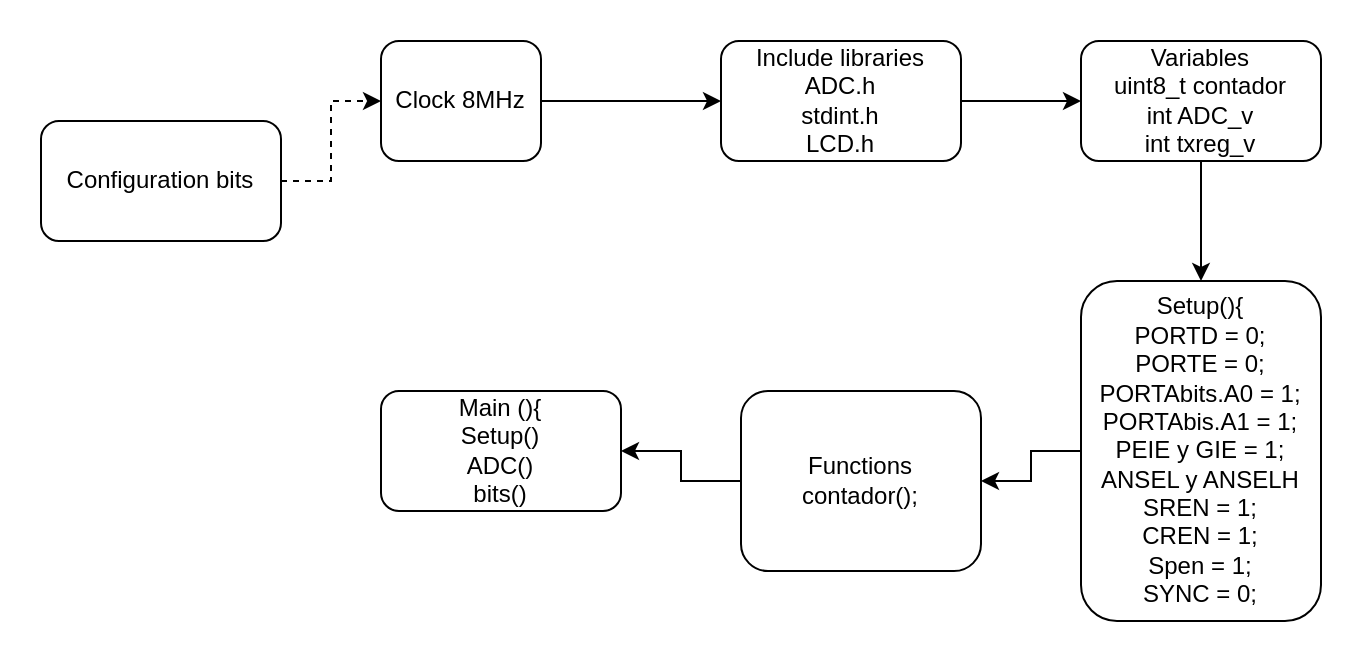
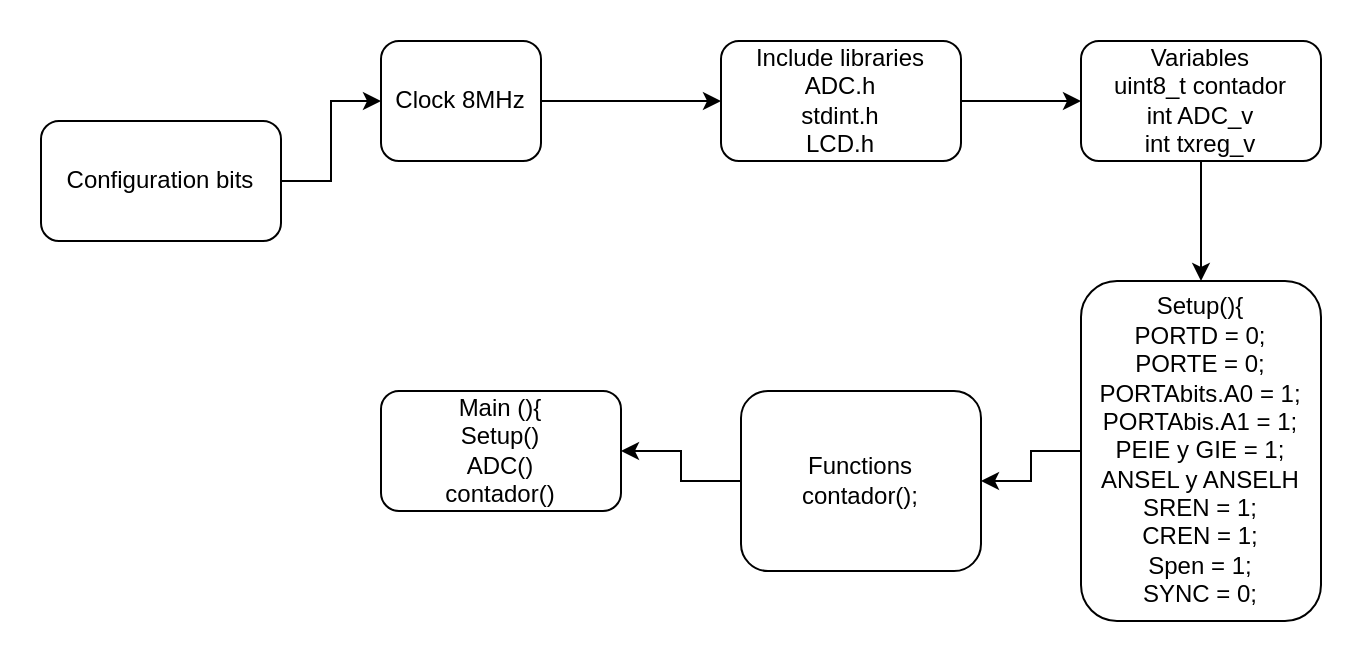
  <mxCell id="0" />
  <mxCell id="1" parent="0" />
- <mxCell id="2" value="" style="edgeStyle=orthogonalEdgeStyle;rounded=0;orthogonalLoop=1;jettySize=auto;html=1;dashed=1;" edge="1" parent="1" source="3" target="5"><mxGeometry relative="1" as="geometry" /></mxCell>
+ <mxCell id="2" value="" style="edgeStyle=orthogonalEdgeStyle;rounded=0;orthogonalLoop=1;jettySize=auto;html=1;" edge="1" parent="1" source="3" target="5"><mxGeometry relative="1" as="geometry" /></mxCell>
  <mxCell id="3" value="Configuration bits" style="rounded=1;whiteSpace=wrap;html=1;" vertex="1" parent="1"><mxGeometry x="20" y="60" width="120" height="60" as="geometry" /></mxCell>
  <mxCell id="4" value="" style="edgeStyle=orthogonalEdgeStyle;rounded=0;orthogonalLoop=1;jettySize=auto;html=1;" edge="1" parent="1" source="5" target="7"><mxGeometry relative="1" as="geometry" /></mxCell>
  <mxCell id="5" value="Clock 8MHz" style="rounded=1;whiteSpace=wrap;html=1;" vertex="1" parent="1"><mxGeometry x="190" y="20" width="80" height="60" as="geometry" /></mxCell>
  <mxCell id="6" value="" style="edgeStyle=orthogonalEdgeStyle;rounded=0;orthogonalLoop=1;jettySize=auto;html=1;" edge="1" parent="1" source="7" target="9"><mxGeometry relative="1" as="geometry" /></mxCell>
  <mxCell id="7" value="Include libraries&lt;br&gt;ADC.h&lt;br&gt;stdint.h&lt;br&gt;LCD.h" style="rounded=1;whiteSpace=wrap;html=1;" vertex="1" parent="1"><mxGeometry x="360" y="20" width="120" height="60" as="geometry" /></mxCell>
  <mxCell id="8" value="" style="edgeStyle=orthogonalEdgeStyle;rounded=0;orthogonalLoop=1;jettySize=auto;html=1;" edge="1" parent="1" source="9" target="11"><mxGeometry relative="1" as="geometry" /></mxCell>
  <mxCell id="9" value="Variables&lt;br&gt;uint8_t contador&lt;br&gt;int ADC_v&lt;br&gt;int txreg_v" style="rounded=1;whiteSpace=wrap;html=1;" vertex="1" parent="1"><mxGeometry x="540" y="20" width="120" height="60" as="geometry" /></mxCell>
  <mxCell id="10" value="" style="edgeStyle=orthogonalEdgeStyle;rounded=0;orthogonalLoop=1;jettySize=auto;html=1;" edge="1" parent="1" source="11" target="13"><mxGeometry relative="1" as="geometry" /></mxCell>
  <mxCell id="11" value="Setup(){&lt;br&gt;PORTD = 0;&lt;br&gt;PORTE = 0;&lt;br&gt;PORTAbits.A0 = 1;&lt;br&gt;PORTAbis.A1 = 1;&lt;br&gt;PEIE y GIE = 1;&lt;br&gt;ANSEL y ANSELH&lt;br&gt;SREN = 1;&lt;br&gt;CREN = 1;&lt;br&gt;Spen = 1;&lt;br&gt;SYNC = 0;" style="rounded=1;whiteSpace=wrap;html=1;" vertex="1" parent="1"><mxGeometry x="540" y="140" width="120" height="170" as="geometry" /></mxCell>
  <mxCell id="12" value="" style="edgeStyle=orthogonalEdgeStyle;rounded=0;orthogonalLoop=1;jettySize=auto;html=1;" edge="1" parent="1" source="13" target="14"><mxGeometry relative="1" as="geometry" /></mxCell>
  <mxCell id="13" value="Functions&lt;br&gt;contador();&lt;br&gt;" style="rounded=1;whiteSpace=wrap;html=1;" vertex="1" parent="1"><mxGeometry x="370" y="195" width="120" height="90" as="geometry" /></mxCell>
- <mxCell id="14" value="Main (){&lt;br&gt;Setup()&lt;br&gt;ADC()&lt;br&gt;bits()" style="rounded=1;whiteSpace=wrap;html=1;" vertex="1" parent="1"><mxGeometry x="190" y="195" width="120" height="60" as="geometry" /></mxCell>
+ <mxCell id="14" value="Main (){&lt;br&gt;Setup()&lt;br&gt;ADC()&lt;br&gt;contador()" style="rounded=1;whiteSpace=wrap;html=1;" vertex="1" parent="1"><mxGeometry x="190" y="195" width="120" height="60" as="geometry" /></mxCell>
